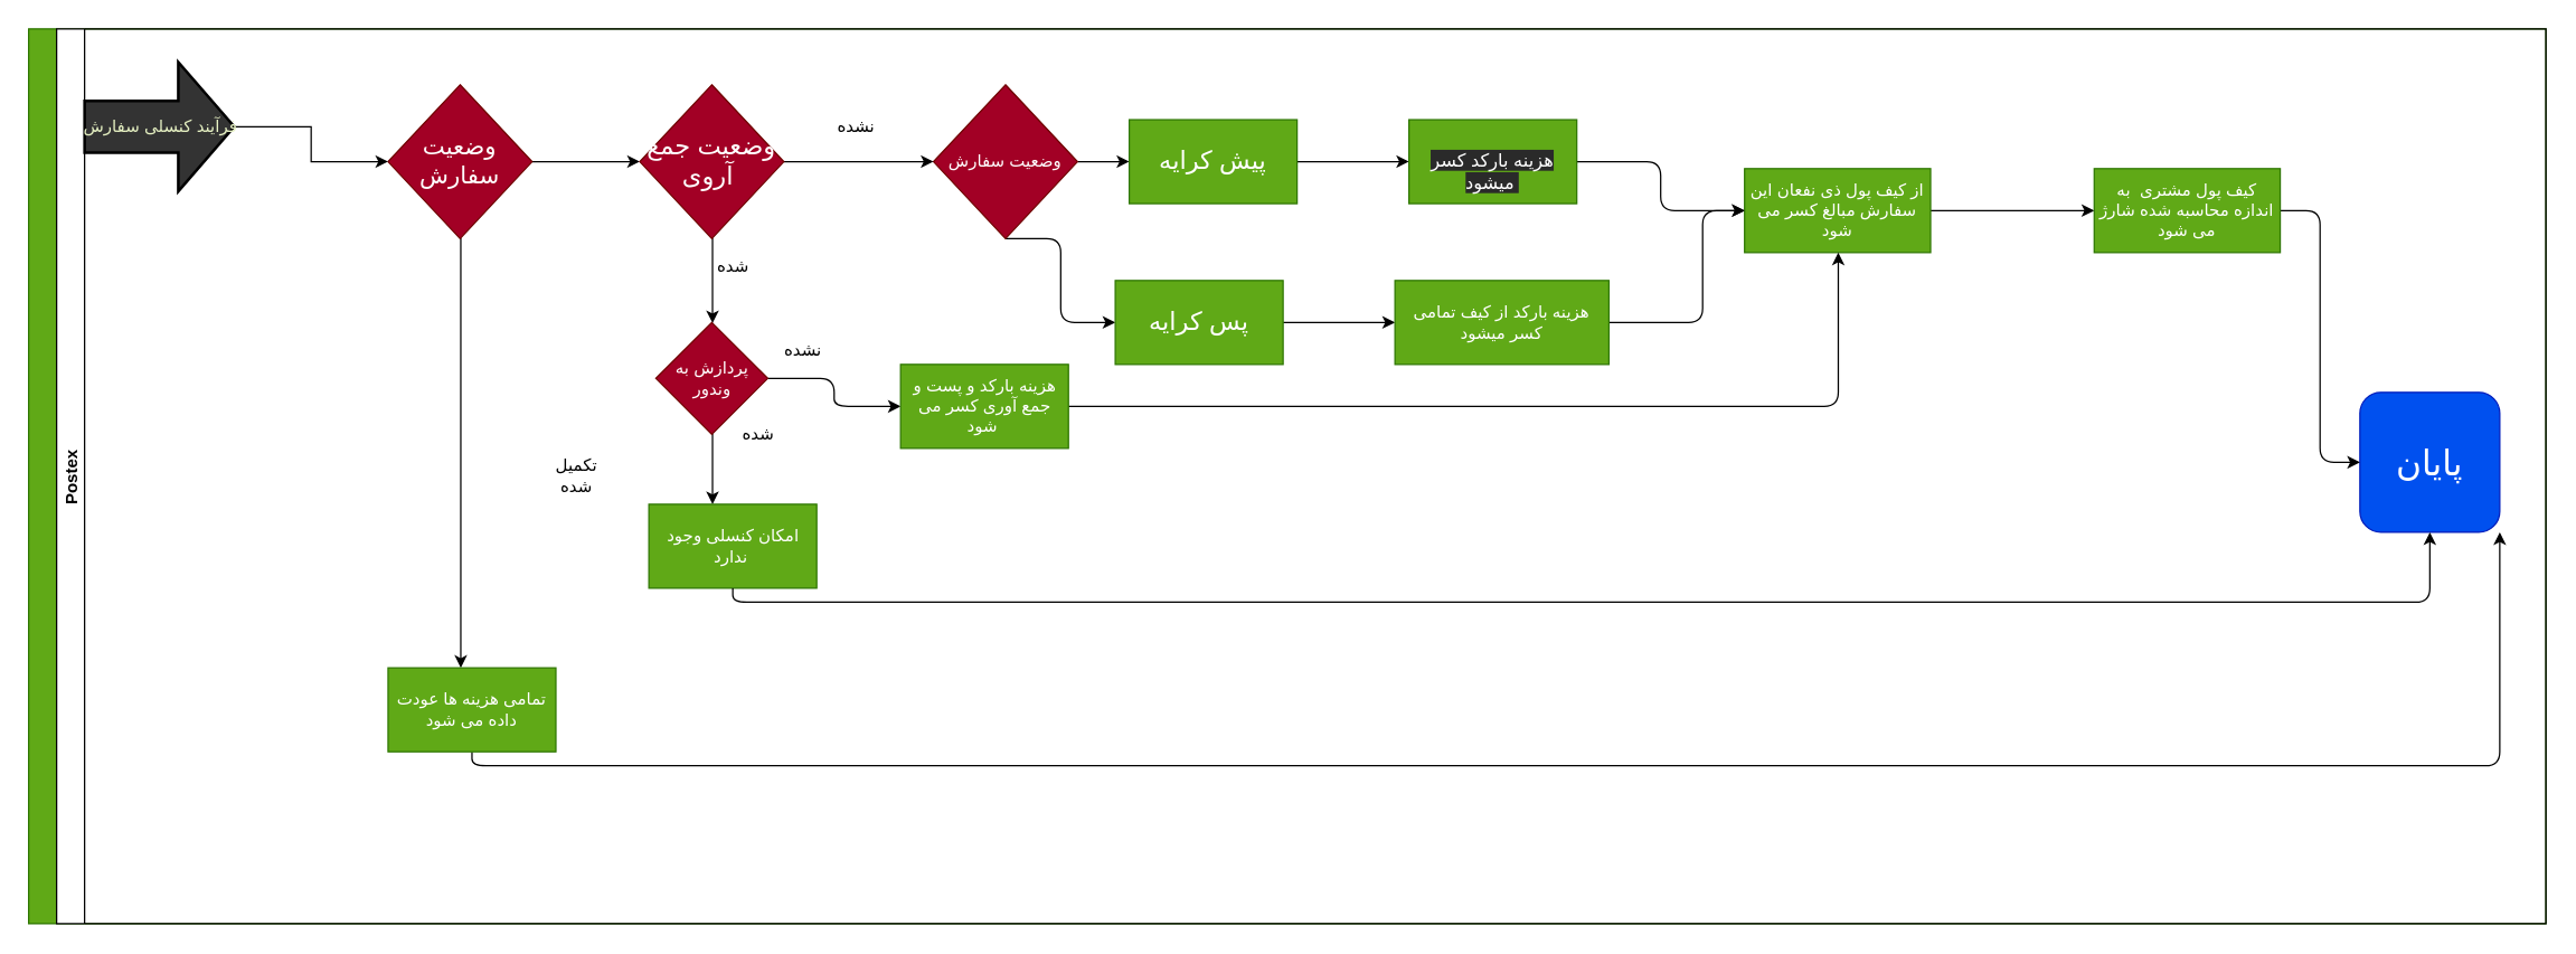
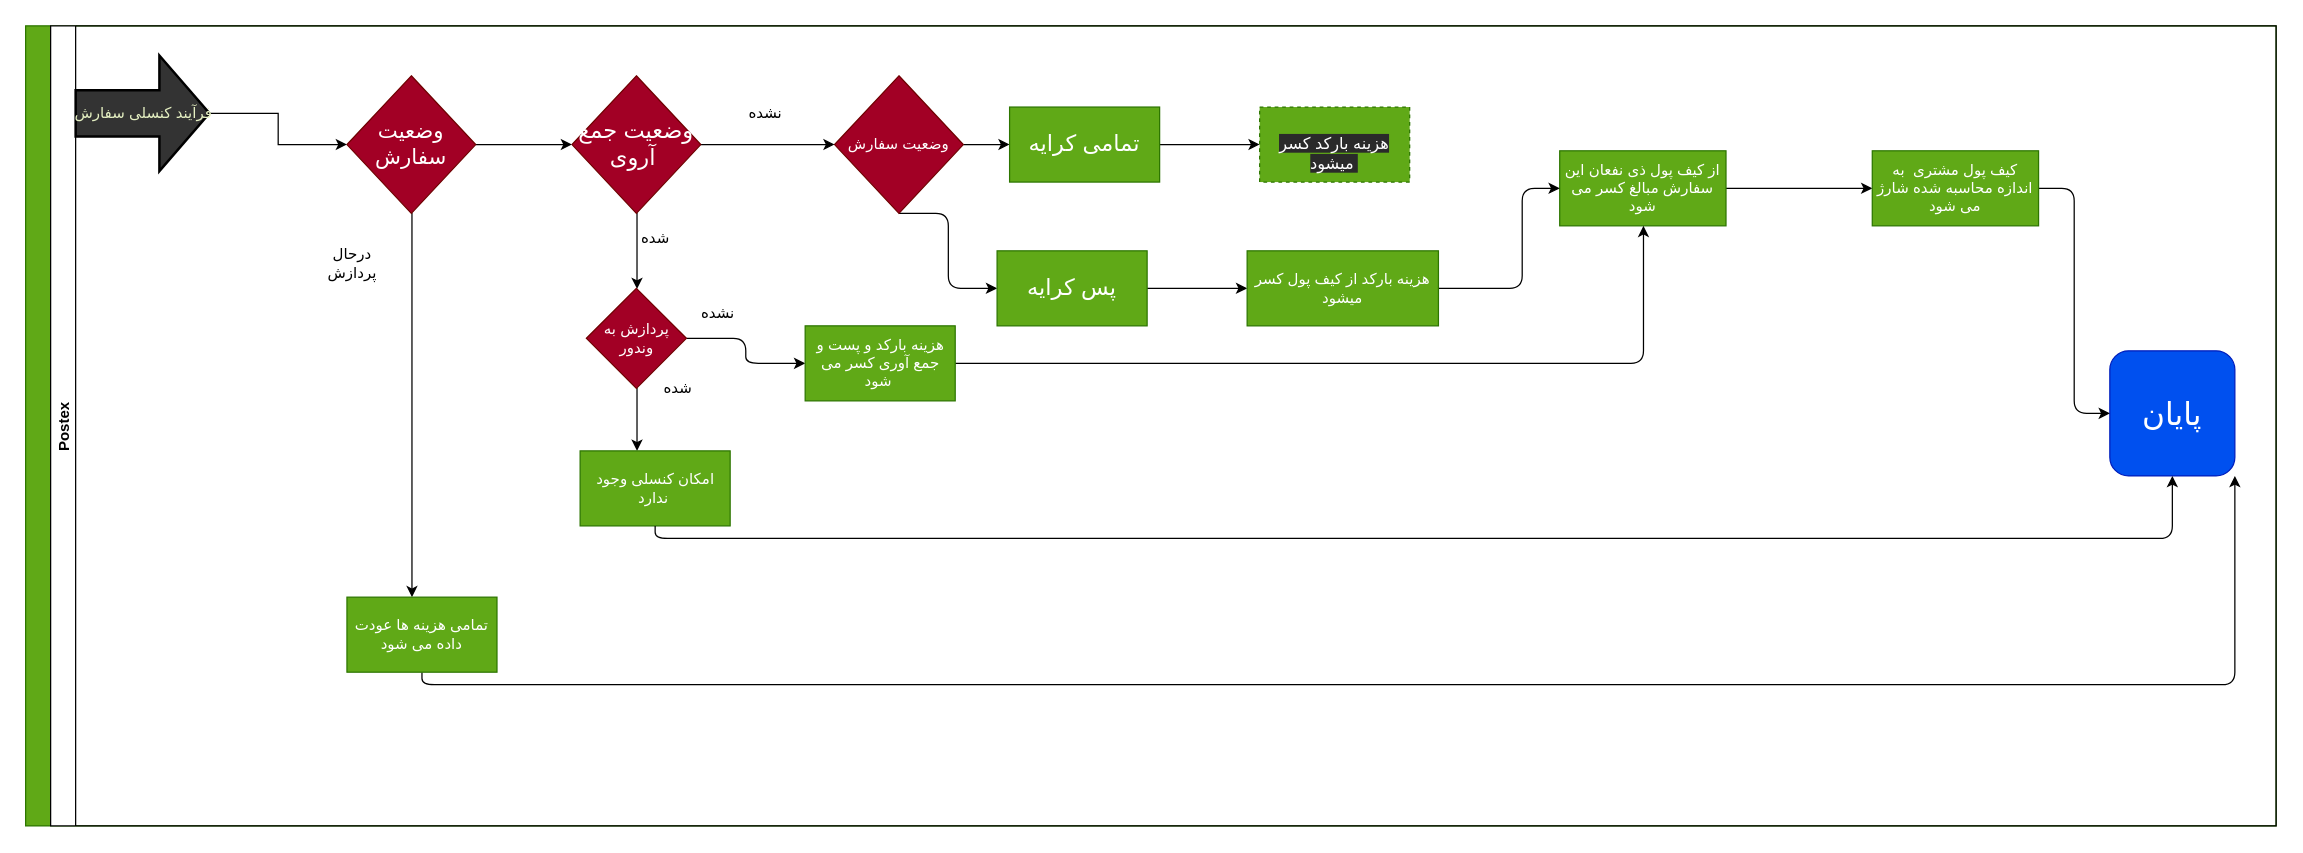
  <mxCell id="0" />
  <mxCell id="1" parent="0" />
  <mxCell id="2" value=" " style="swimlane;childLayout=stackLayout;resizeParent=1;resizeParentMax=0;horizontal=0;startSize=20;horizontalStack=0;fillColor=#60a917;strokeColor=#2D7600;fontColor=#ffffff;fontSize=13;" parent="1" vertex="1"><mxGeometry x="20" y="20" width="1800" height="640" as="geometry" /></mxCell>
  <mxCell id="3" value="Postex" style="swimlane;startSize=20;horizontal=0;" parent="2" vertex="1"><mxGeometry x="20" width="1780" height="640" as="geometry" /></mxCell>
  <mxCell id="4" value="&lt;font style=&quot;font-size: 25px&quot;&gt;پایان&lt;/font&gt;" style="whiteSpace=wrap;html=1;aspect=fixed;fillColor=#0050ef;strokeColor=#001DBC;fontColor=#ffffff;rounded=1;" parent="3" vertex="1"><mxGeometry x="1647" y="260" width="100" height="100" as="geometry" /></mxCell>
  <mxCell id="5" value="" style="edgeStyle=elbowEdgeStyle;html=1;" parent="3" source="7" target="9" edge="1"><mxGeometry relative="1" as="geometry" /></mxCell>
  <mxCell id="6" style="edgeStyle=elbowEdgeStyle;html=1;exitX=1;exitY=0.5;exitDx=0;exitDy=0;" parent="3" source="7" target="16" edge="1"><mxGeometry relative="1" as="geometry" /></mxCell>
  <mxCell id="7" value="&lt;font style=&quot;font-size: 17px&quot;&gt;وضعیت سفارش&lt;/font&gt;" style="rhombus;whiteSpace=wrap;html=1;fillColor=#a20025;strokeColor=#6F0000;fontColor=#ffffff;" parent="3" vertex="1"><mxGeometry x="237" y="40" width="103" height="110" as="geometry" /></mxCell>
  <mxCell id="8" style="edgeStyle=orthogonalEdgeStyle;html=1;exitX=0.5;exitY=1;exitDx=0;exitDy=0;entryX=1;entryY=1;entryDx=0;entryDy=0;" edge="1" parent="3" source="9" target="4"><mxGeometry relative="1" as="geometry" /></mxCell>
  <mxCell id="9" value="تمامی هزینه ها عودت داده می شود" style="whiteSpace=wrap;html=1;fontColor=#ffffff;strokeColor=#2D7600;fillColor=#60a917;" parent="3" vertex="1"><mxGeometry x="237" y="457" width="120" height="60" as="geometry" /></mxCell>
+ <mxCell id="10" value="درحال پردازش" style="text;html=1;strokeColor=none;fillColor=none;align=center;verticalAlign=middle;whiteSpace=wrap;rounded=0;" parent="3" vertex="1"><mxGeometry x="207" y="180" width="68.5" height="20" as="geometry" /></mxCell>
  <mxCell id="11" value="" style="edgeStyle=elbowEdgeStyle;html=1;" parent="3" source="13" target="20" edge="1"><mxGeometry relative="1" as="geometry" /></mxCell>
  <mxCell id="12" style="edgeStyle=elbowEdgeStyle;html=1;exitX=0.5;exitY=1;exitDx=0;exitDy=0;entryX=0;entryY=0.5;entryDx=0;entryDy=0;" parent="3" source="13" target="22" edge="1"><mxGeometry relative="1" as="geometry" /></mxCell>
  <mxCell id="13" value="وضعیت سفارش" style="rhombus;whiteSpace=wrap;html=1;fillColor=#a20025;strokeColor=#6F0000;fontColor=#ffffff;" parent="3" vertex="1"><mxGeometry x="627" y="40" width="103" height="110" as="geometry" /></mxCell>
  <mxCell id="14" value="" style="edgeStyle=elbowEdgeStyle;html=1;" parent="3" source="16" target="13" edge="1"><mxGeometry relative="1" as="geometry" /></mxCell>
  <mxCell id="15" value="" style="edgeStyle=elbowEdgeStyle;html=1;" parent="3" source="16" target="31" edge="1"><mxGeometry relative="1" as="geometry" /></mxCell>
  <mxCell id="16" value="&lt;font style=&quot;font-size: 18px&quot;&gt;وضعیت جمع آروی&amp;nbsp;&lt;/font&gt;" style="rhombus;whiteSpace=wrap;html=1;fillColor=#a20025;strokeColor=#6F0000;fontColor=#ffffff;" parent="3" vertex="1"><mxGeometry x="417" y="40" width="103" height="110" as="geometry" /></mxCell>
  <mxCell id="17" value="نشده" style="text;html=1;strokeColor=none;fillColor=none;align=center;verticalAlign=middle;whiteSpace=wrap;rounded=0;" parent="3" vertex="1"><mxGeometry x="547" y="60" width="50" height="20" as="geometry" /></mxCell>
  <mxCell id="18" value="شده" style="text;html=1;strokeColor=none;fillColor=none;align=center;verticalAlign=middle;whiteSpace=wrap;rounded=0;" parent="3" vertex="1"><mxGeometry x="458.5" y="160" width="50" height="20" as="geometry" /></mxCell>
  <mxCell id="19" value="" style="edgeStyle=elbowEdgeStyle;html=1;" parent="3" source="20" target="24" edge="1"><mxGeometry relative="1" as="geometry" /></mxCell>
- <mxCell id="20" value="&lt;font style=&quot;font-size: 18px&quot;&gt;پیش کرایه&lt;/font&gt;" style="whiteSpace=wrap;html=1;fontColor=#ffffff;strokeColor=#2D7600;fillColor=#60a917;" parent="3" vertex="1"><mxGeometry x="767" y="65" width="120" height="60" as="geometry" /></mxCell>
+ <mxCell id="20" value="&lt;font style=&quot;font-size: 18px&quot;&gt;تمامی کرایه&lt;/font&gt;" style="whiteSpace=wrap;html=1;fontColor=#ffffff;strokeColor=#2D7600;fillColor=#60a917;" parent="3" vertex="1"><mxGeometry x="767" y="65" width="120" height="60" as="geometry" /></mxCell>
  <mxCell id="21" value="" style="edgeStyle=elbowEdgeStyle;html=1;" parent="3" source="22" target="28" edge="1"><mxGeometry relative="1" as="geometry" /></mxCell>
  <mxCell id="22" value="&lt;font style=&quot;font-size: 18px&quot;&gt;پس کرایه&lt;/font&gt;" style="whiteSpace=wrap;html=1;fontColor=#ffffff;strokeColor=#2D7600;fillColor=#60a917;" parent="3" vertex="1"><mxGeometry x="757" y="180" width="120" height="60" as="geometry" /></mxCell>
- <mxCell id="23" value="" style="edgeStyle=elbowEdgeStyle;html=1;" parent="3" source="24" target="26" edge="1"><mxGeometry relative="1" as="geometry" /></mxCell>
- <mxCell id="24" value="&lt;br&gt;&lt;span style=&quot;color: rgb(255 , 255 , 255) ; font-family: &amp;#34;helvetica&amp;#34; ; font-size: 13px ; font-style: normal ; font-weight: 400 ; letter-spacing: normal ; text-align: center ; text-indent: 0px ; text-transform: none ; word-spacing: 0px ; background-color: rgb(42 , 42 , 42) ; display: inline ; float: none&quot;&gt;هزینه بارکد کسر میشود&amp;nbsp;&lt;/span&gt;&lt;br&gt;" style="whiteSpace=wrap;html=1;fontColor=#ffffff;strokeColor=#2D7600;fillColor=#60a917;" parent="3" vertex="1"><mxGeometry x="967" y="65" width="120" height="60" as="geometry" /></mxCell>
+ <mxCell id="24" value="&lt;br&gt;&lt;span style=&quot;color: rgb(255 , 255 , 255) ; font-family: &amp;#34;helvetica&amp;#34; ; font-size: 13px ; font-style: normal ; font-weight: 400 ; letter-spacing: normal ; text-align: center ; text-indent: 0px ; text-transform: none ; word-spacing: 0px ; background-color: rgb(42 , 42 , 42) ; display: inline ; float: none&quot;&gt;هزینه بارکد کسر میشود&amp;nbsp;&lt;/span&gt;&lt;br&gt;" style="whiteSpace=wrap;html=1;fontColor=#ffffff;strokeColor=#2D7600;fillColor=#60a917;dashed=1;" parent="3" vertex="1"><mxGeometry x="967" y="65" width="120" height="60" as="geometry" /></mxCell>
  <mxCell id="25" style="edgeStyle=orthogonalEdgeStyle;html=1;exitX=1;exitY=0.5;exitDx=0;exitDy=0;entryX=0;entryY=0.5;entryDx=0;entryDy=0;" edge="1" parent="3" source="26" target="40"><mxGeometry relative="1" as="geometry" /></mxCell>
  <mxCell id="26" value="از کیف پول ذی نفعان این سفارش مبالغ کسر می شود" style="whiteSpace=wrap;html=1;fontColor=#ffffff;strokeColor=#2D7600;fillColor=#60a917;" parent="3" vertex="1"><mxGeometry x="1207" y="100" width="133" height="60" as="geometry" /></mxCell>
  <mxCell id="27" style="edgeStyle=elbowEdgeStyle;html=1;exitX=1;exitY=0.5;exitDx=0;exitDy=0;entryX=0;entryY=0.5;entryDx=0;entryDy=0;" parent="3" source="28" target="26" edge="1"><mxGeometry relative="1" as="geometry"><Array as="points"><mxPoint x="1177" y="170" /></Array></mxGeometry></mxCell>
- <mxCell id="28" value="هزینه بارکد از کیف تمامی کسر میشود" style="whiteSpace=wrap;html=1;fontColor=#ffffff;strokeColor=#2D7600;fillColor=#60a917;" parent="3" vertex="1"><mxGeometry x="957" y="180" width="153" height="60" as="geometry" /></mxCell>
+ <mxCell id="28" value="هزینه بارکد از کیف پول کسر میشود" style="whiteSpace=wrap;html=1;fontColor=#ffffff;strokeColor=#2D7600;fillColor=#60a917;" parent="3" vertex="1"><mxGeometry x="957" y="180" width="153" height="60" as="geometry" /></mxCell>
  <mxCell id="29" value="" style="edgeStyle=elbowEdgeStyle;html=1;" parent="3" source="31" target="33" edge="1"><mxGeometry relative="1" as="geometry" /></mxCell>
  <mxCell id="30" value="" style="edgeStyle=elbowEdgeStyle;html=1;" parent="3" source="31" target="36" edge="1"><mxGeometry relative="1" as="geometry" /></mxCell>
  <mxCell id="31" value="پردازش به وندور" style="rhombus;whiteSpace=wrap;html=1;fontColor=#ffffff;strokeColor=#6F0000;fillColor=#a20025;" parent="3" vertex="1"><mxGeometry x="428.5" y="210" width="80" height="80" as="geometry" /></mxCell>
  <mxCell id="32" style="edgeStyle=elbowEdgeStyle;html=1;exitX=1;exitY=0.5;exitDx=0;exitDy=0;" parent="3" source="33" target="26" edge="1"><mxGeometry relative="1" as="geometry"><Array as="points"><mxPoint x="1274" y="210" /></Array></mxGeometry></mxCell>
  <mxCell id="33" value="هزینه بارکد و پست و جمع آوری کسر می شود&amp;nbsp;" style="whiteSpace=wrap;html=1;fontColor=#ffffff;strokeColor=#2D7600;fillColor=#60a917;" parent="3" vertex="1"><mxGeometry x="603.5" y="240" width="120" height="60" as="geometry" /></mxCell>
  <mxCell id="34" value="نشده" style="text;html=1;strokeColor=none;fillColor=none;align=center;verticalAlign=middle;whiteSpace=wrap;rounded=0;" parent="3" vertex="1"><mxGeometry x="508.5" y="220" width="50" height="20" as="geometry" /></mxCell>
  <mxCell id="35" value="شده" style="text;html=1;strokeColor=none;fillColor=none;align=center;verticalAlign=middle;whiteSpace=wrap;rounded=0;" parent="3" vertex="1"><mxGeometry x="477" y="280" width="50" height="20" as="geometry" /></mxCell>
  <mxCell id="36" value="امکان کنسلی وجود ندارد&amp;nbsp;" style="whiteSpace=wrap;html=1;fontColor=#ffffff;strokeColor=#2D7600;fillColor=#60a917;" parent="3" vertex="1"><mxGeometry x="423.5" y="340" width="120" height="60" as="geometry" /></mxCell>
  <mxCell id="37" value="" style="edgeStyle=orthogonalEdgeStyle;rounded=0;orthogonalLoop=1;jettySize=auto;html=1;exitX=1;exitY=0.5;exitDx=0;exitDy=0;exitPerimeter=0;" parent="3" source="41" target="7" edge="1"><mxGeometry relative="1" as="geometry"><mxPoint x="197" y="90.0" as="targetPoint" /><mxPoint x="127" y="80" as="sourcePoint" /></mxGeometry></mxCell>
  <mxCell id="38" style="edgeStyle=orthogonalEdgeStyle;html=1;exitX=0.5;exitY=1;exitDx=0;exitDy=0;entryX=0.5;entryY=1;entryDx=0;entryDy=0;" edge="1" parent="3" source="36" target="4"><mxGeometry relative="1" as="geometry"><mxPoint x="997" y="420" as="targetPoint" /></mxGeometry></mxCell>
  <mxCell id="39" style="edgeStyle=orthogonalEdgeStyle;html=1;exitX=1;exitY=0.5;exitDx=0;exitDy=0;entryX=0;entryY=0.5;entryDx=0;entryDy=0;" edge="1" parent="3" source="40" target="4"><mxGeometry relative="1" as="geometry" /></mxCell>
  <mxCell id="40" value="کیف پول مشتری&amp;nbsp; به اندازه محاسبه شده شارژ می شود" style="whiteSpace=wrap;html=1;fontColor=#ffffff;strokeColor=#2D7600;fillColor=#60a917;" vertex="1" parent="3"><mxGeometry x="1457" y="100" width="133" height="60" as="geometry" /></mxCell>
  <mxCell id="41" value="فرآیند کنسلی سفارش" style="verticalLabelPosition=middle;verticalAlign=middle;html=1;strokeWidth=2;shape=mxgraph.arrows2.arrow;dy=0.6;dx=40;notch=0;fontSize=12;fontColor=#E5F0C2;horizontal=1;labelPosition=center;align=center;fillColor=#333333;" vertex="1" parent="3"><mxGeometry x="20" y="23.75" width="107" height="92.5" as="geometry" /></mxCell>
- <mxCell id="42" value="تکمیل شده" style="text;html=1;strokeColor=none;fillColor=none;align=center;verticalAlign=middle;whiteSpace=wrap;rounded=0;" parent="1" vertex="1"><mxGeometry x="387" y="330" width="50" height="20" as="geometry" /></mxCell>
